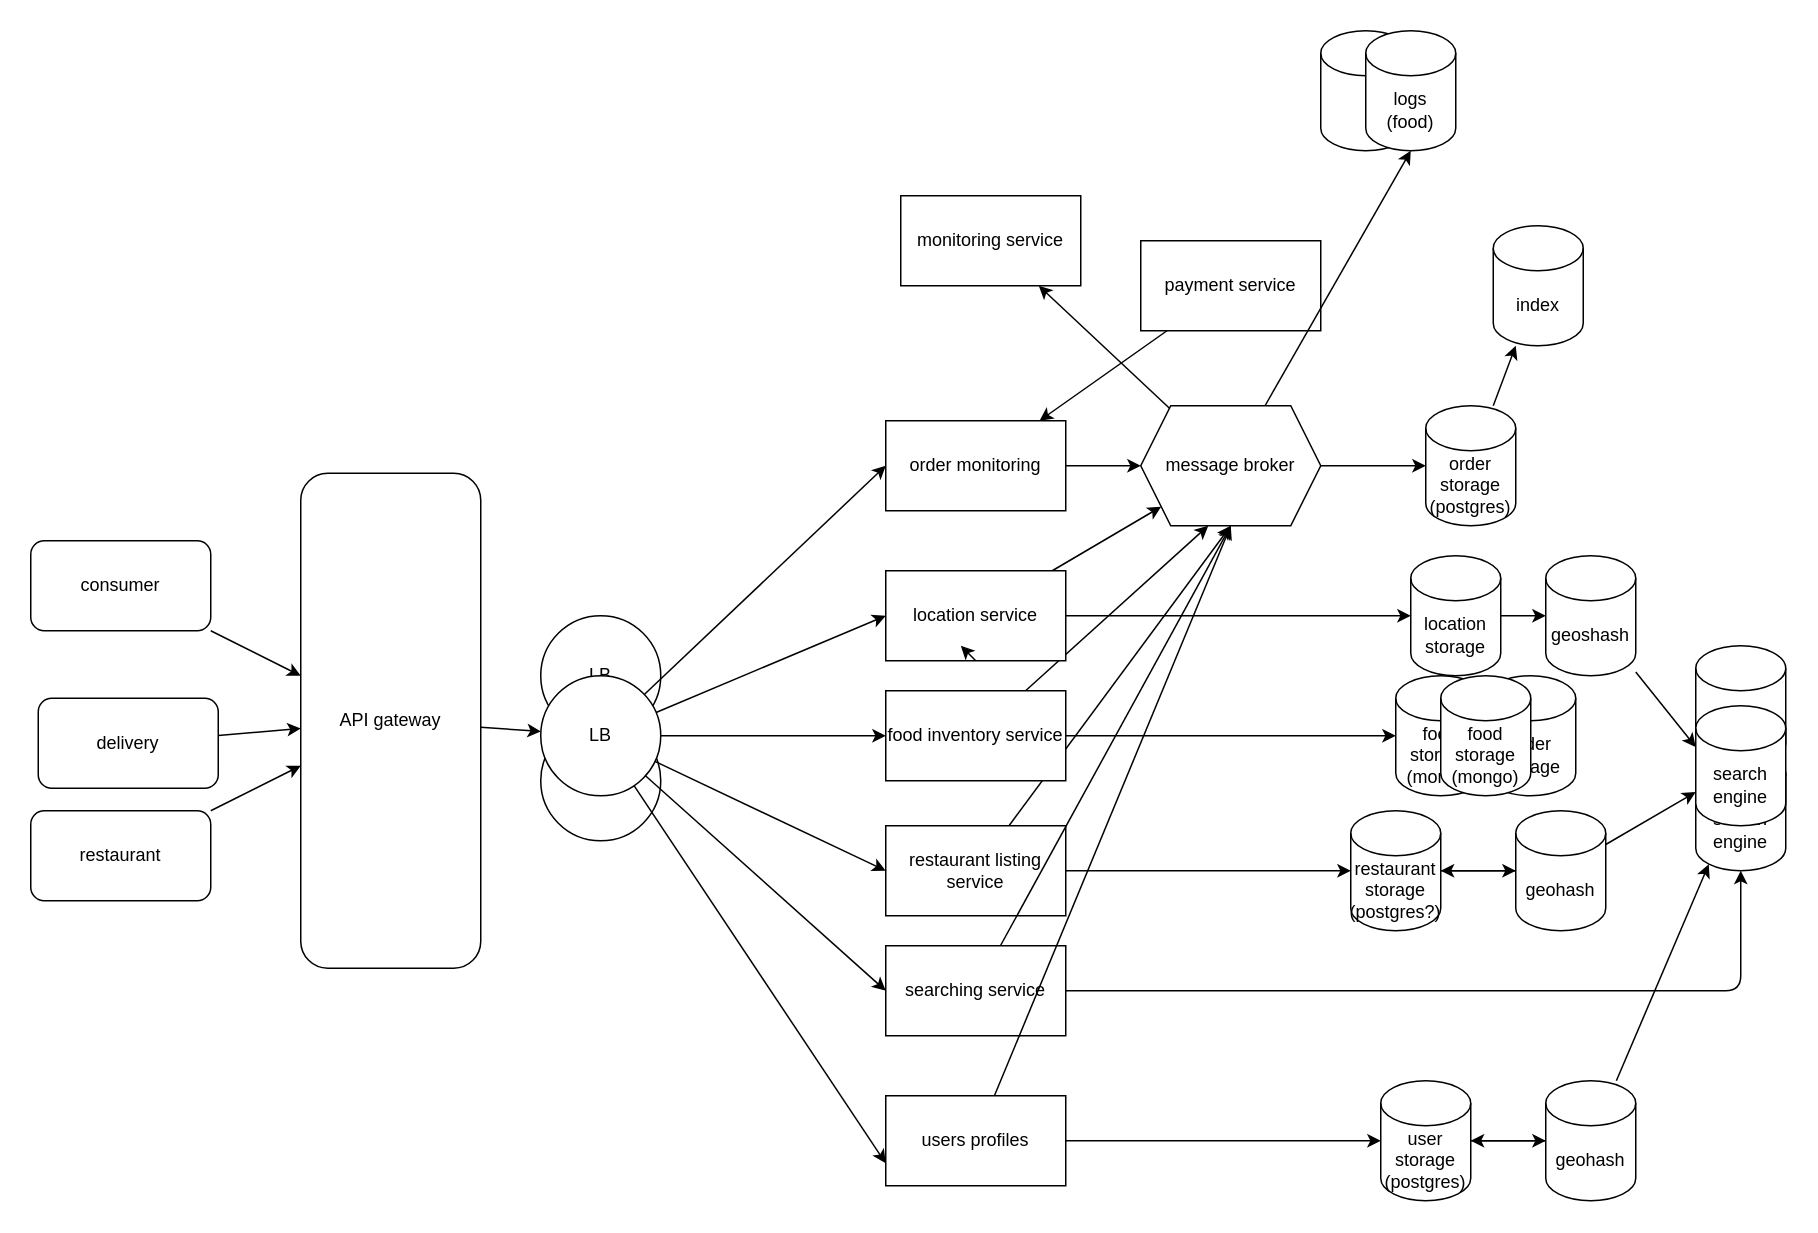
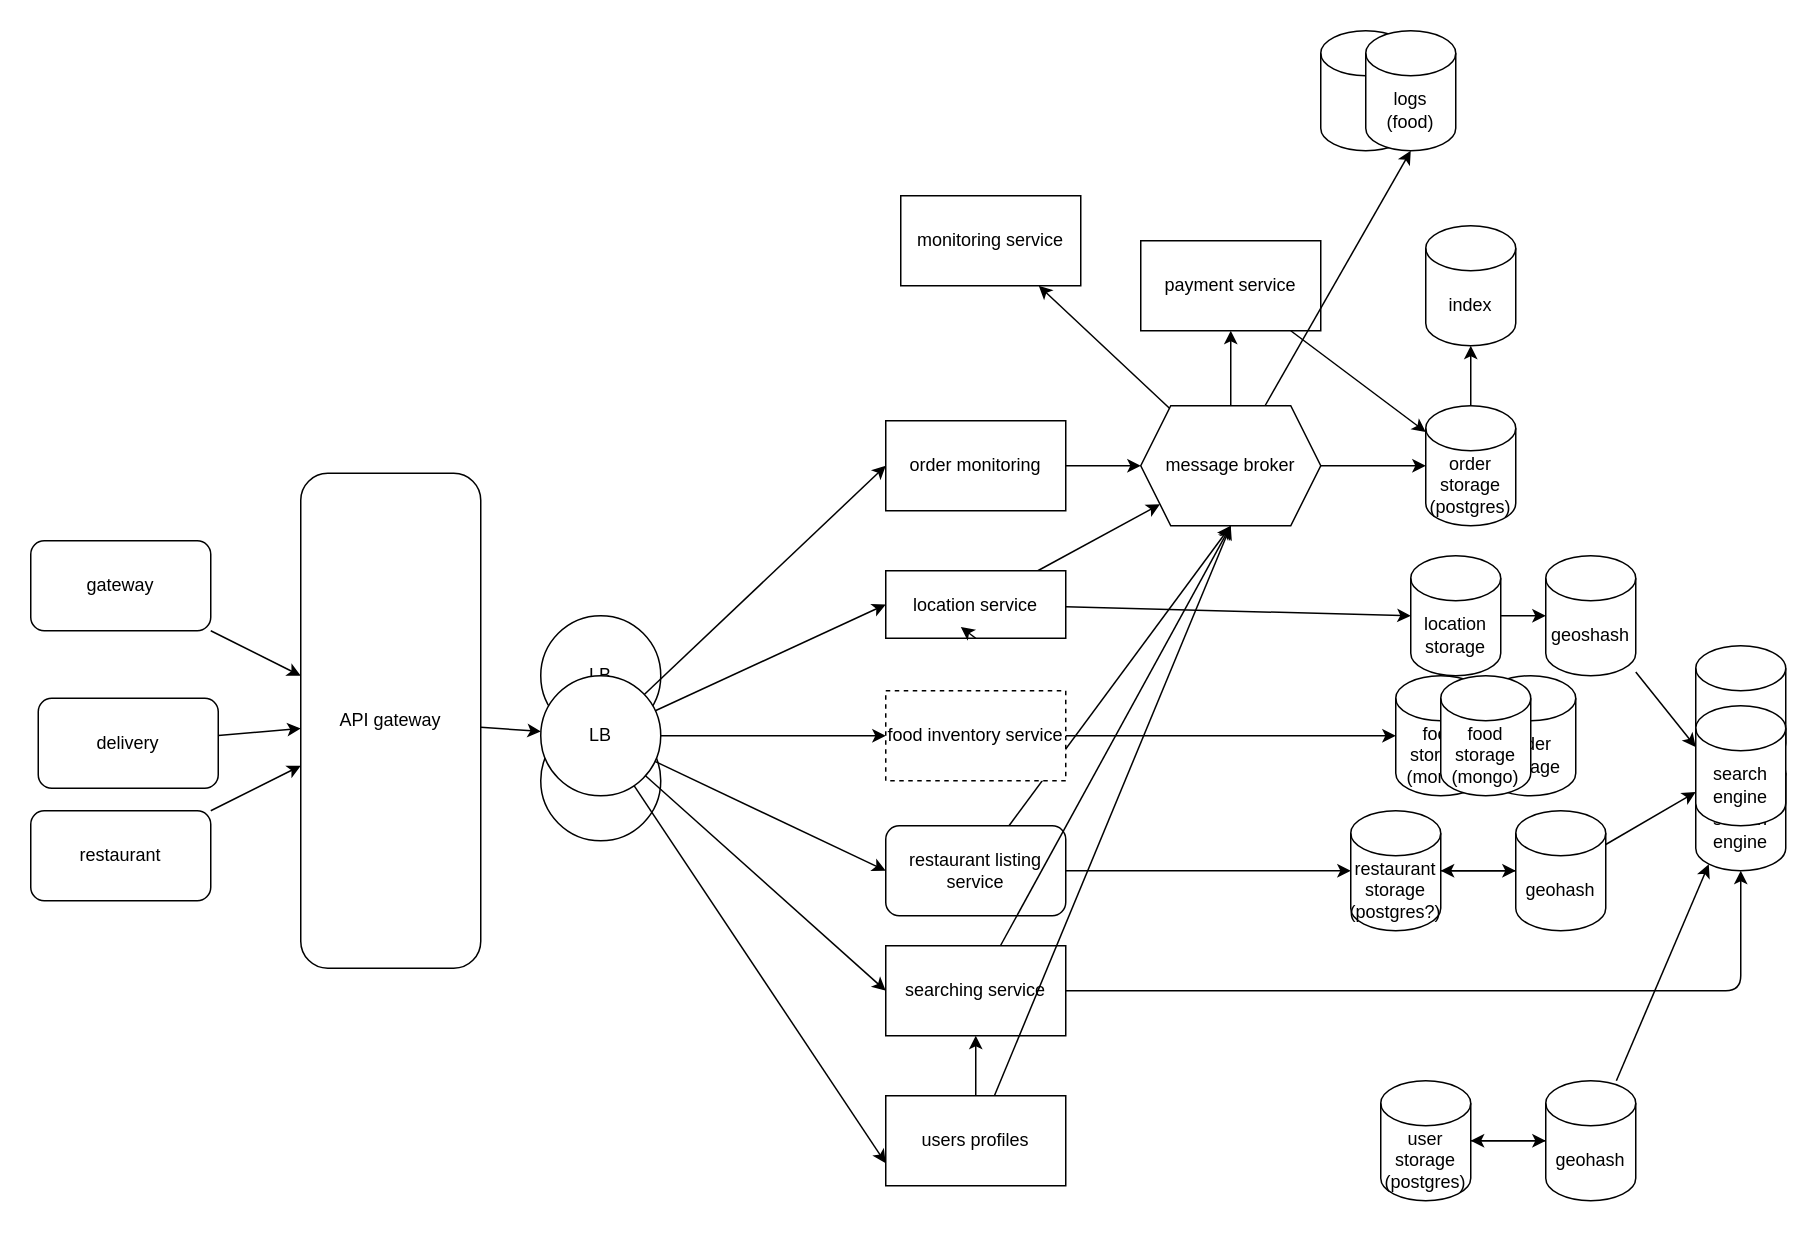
  <mxCell id="0" />
  <mxCell id="1" parent="0" />
  <mxCell id="2" value="" style="edgeStyle=none;html=1;" edge="1" parent="1" source="4" target="6"><mxGeometry relative="1" as="geometry" /></mxCell>
  <mxCell id="3" style="edgeStyle=none;html=1;" edge="1" parent="1" source="4" target="33"><mxGeometry relative="1" as="geometry" /></mxCell>
  <mxCell id="4" value="geohash" style="shape=cylinder3;whiteSpace=wrap;html=1;boundedLbl=1;backgroundOutline=1;size=15;fontStyle=0" vertex="1" parent="1"><mxGeometry x="1010" y="540" width="60" height="80" as="geometry" /></mxCell>
  <mxCell id="5" value="" style="edgeStyle=none;html=1;" edge="1" parent="1" source="6" target="4"><mxGeometry relative="1" as="geometry" /></mxCell>
  <mxCell id="6" value="restaurant storage&lt;br&gt;(postgres?)" style="shape=cylinder3;whiteSpace=wrap;html=1;boundedLbl=1;backgroundOutline=1;size=15;fontStyle=0" vertex="1" parent="1"><mxGeometry x="900" y="540" width="60" height="80" as="geometry" /></mxCell>
  <mxCell id="7" value="search engine" style="shape=cylinder3;whiteSpace=wrap;html=1;boundedLbl=1;backgroundOutline=1;size=15;" vertex="1" parent="1"><mxGeometry x="1130" y="500" width="60" height="80" as="geometry" /></mxCell>
  <mxCell id="8" value="search engine" style="shape=cylinder3;whiteSpace=wrap;html=1;boundedLbl=1;backgroundOutline=1;size=15;" vertex="1" parent="1"><mxGeometry x="1130" y="430" width="60" height="80" as="geometry" /></mxCell>
  <mxCell id="9" value="food storage&lt;br&gt;(mongo)" style="shape=cylinder3;whiteSpace=wrap;html=1;boundedLbl=1;backgroundOutline=1;size=15;" vertex="1" parent="1"><mxGeometry x="930" y="450" width="60" height="80" as="geometry" /></mxCell>
  <mxCell id="10" value="order storage" style="shape=cylinder3;whiteSpace=wrap;html=1;boundedLbl=1;backgroundOutline=1;size=15;fontStyle=0" vertex="1" parent="1"><mxGeometry x="990" y="450" width="60" height="80" as="geometry" /></mxCell>
  <mxCell id="11" value="LB" style="ellipse;whiteSpace=wrap;html=1;aspect=fixed;" vertex="1" parent="1"><mxGeometry x="360" y="480" width="80" height="80" as="geometry" /></mxCell>
  <mxCell id="12" value="LB" style="ellipse;whiteSpace=wrap;html=1;aspect=fixed;" vertex="1" parent="1"><mxGeometry x="360" y="410" width="80" height="80" as="geometry" /></mxCell>
  <mxCell id="13" value="" style="edgeStyle=none;html=1;" edge="1" parent="1" source="14" target="20"><mxGeometry relative="1" as="geometry" /></mxCell>
- <mxCell id="14" value="consumer" style="rounded=1;whiteSpace=wrap;html=1;" vertex="1" parent="1"><mxGeometry x="20" y="360" width="120" height="60" as="geometry" /></mxCell>
+ <mxCell id="14" value="gateway" style="rounded=1;whiteSpace=wrap;html=1;" vertex="1" parent="1"><mxGeometry x="20" y="360" width="120" height="60" as="geometry" /></mxCell>
  <mxCell id="15" value="" style="edgeStyle=none;html=1;" edge="1" parent="1" source="16" target="20"><mxGeometry relative="1" as="geometry" /></mxCell>
  <mxCell id="16" value="delivery" style="rounded=1;whiteSpace=wrap;html=1;" vertex="1" parent="1"><mxGeometry x="25" y="465" width="120" height="60" as="geometry" /></mxCell>
  <mxCell id="17" value="" style="edgeStyle=none;html=1;" edge="1" parent="1" source="18" target="20"><mxGeometry relative="1" as="geometry" /></mxCell>
  <mxCell id="18" value="restaurant" style="rounded=1;whiteSpace=wrap;html=1;" vertex="1" parent="1"><mxGeometry x="20" y="540" width="120" height="60" as="geometry" /></mxCell>
  <mxCell id="19" value="" style="edgeStyle=none;html=1;" edge="1" parent="1" source="20" target="49"><mxGeometry relative="1" as="geometry" /></mxCell>
  <mxCell id="20" value="API gateway" style="rounded=1;whiteSpace=wrap;html=1;" vertex="1" parent="1"><mxGeometry x="200" y="315" width="120" height="330" as="geometry" /></mxCell>
  <mxCell id="21" style="edgeStyle=none;html=1;entryX=0;entryY=0.5;entryDx=0;entryDy=0;entryPerimeter=0;" edge="1" parent="1" source="23" target="6"><mxGeometry relative="1" as="geometry" /></mxCell>
  <mxCell id="22" style="edgeStyle=none;html=1;entryX=0.5;entryY=1;entryDx=0;entryDy=0;" edge="1" parent="1" source="23" target="54"><mxGeometry relative="1" as="geometry" /></mxCell>
- <mxCell id="23" value="restaurant listing service" style="rounded=0;whiteSpace=wrap;html=1;" vertex="1" parent="1"><mxGeometry x="590" y="550" width="120" height="60" as="geometry" /></mxCell>
+ <mxCell id="23" value="restaurant listing service" style="whiteSpace=wrap;html=1;rounded=1;" vertex="1" parent="1"><mxGeometry x="590" y="550" width="120" height="60" as="geometry" /></mxCell>
  <mxCell id="24" style="edgeStyle=none;html=1;" edge="1" parent="1" source="26" target="9"><mxGeometry relative="1" as="geometry" /></mxCell>
- <mxCell id="25" style="edgeStyle=none;html=1;entryX=0.375;entryY=1;entryDx=0;entryDy=0;" edge="1" parent="1" source="26" target="54"><mxGeometry relative="1" as="geometry" /></mxCell>
- <mxCell id="26" value="food inventory service" style="rounded=0;whiteSpace=wrap;html=1;" vertex="1" parent="1"><mxGeometry x="590" y="460" width="120" height="60" as="geometry" /></mxCell>
+ <mxCell id="26" value="food inventory service" style="rounded=0;whiteSpace=wrap;html=1;dashed=1;" vertex="1" parent="1"><mxGeometry x="590" y="460" width="120" height="60" as="geometry" /></mxCell>
  <mxCell id="27" value="food storage&lt;br&gt;(mongo)" style="shape=cylinder3;whiteSpace=wrap;html=1;boundedLbl=1;backgroundOutline=1;size=15;" vertex="1" parent="1"><mxGeometry x="960" y="450" width="60" height="80" as="geometry" /></mxCell>
  <mxCell id="28" style="edgeStyle=none;html=1;entryX=0;entryY=0.5;entryDx=0;entryDy=0;entryPerimeter=0;" edge="1" parent="1" source="30" target="32"><mxGeometry relative="1" as="geometry" /></mxCell>
  <mxCell id="29" style="edgeStyle=none;html=1;" edge="1" parent="1" source="30" target="54"><mxGeometry relative="1" as="geometry" /></mxCell>
- <mxCell id="30" value="location service" style="rounded=0;whiteSpace=wrap;html=1;" vertex="1" parent="1"><mxGeometry x="590" y="380" width="120" height="60" as="geometry" /></mxCell>
+ <mxCell id="30" value="location service" style="rounded=0;whiteSpace=wrap;html=1;" vertex="1" parent="1"><mxGeometry x="590" y="380" width="120" height="45" as="geometry" /></mxCell>
  <mxCell id="31" value="" style="edgeStyle=none;html=1;" edge="1" parent="1" source="32" target="57"><mxGeometry relative="1" as="geometry" /></mxCell>
  <mxCell id="32" value="location storage" style="shape=cylinder3;whiteSpace=wrap;html=1;boundedLbl=1;backgroundOutline=1;size=15;" vertex="1" parent="1"><mxGeometry x="940" y="370" width="60" height="80" as="geometry" /></mxCell>
  <mxCell id="33" value="search engine" style="shape=cylinder3;whiteSpace=wrap;html=1;boundedLbl=1;backgroundOutline=1;size=15;" vertex="1" parent="1"><mxGeometry x="1130" y="470" width="60" height="80" as="geometry" /></mxCell>
  <mxCell id="34" style="edgeStyle=none;html=1;entryX=0.5;entryY=1;entryDx=0;entryDy=0;entryPerimeter=0;" edge="1" parent="1" source="36" target="7"><mxGeometry relative="1" as="geometry"><mxPoint x="1350" y="660" as="targetPoint" /><Array as="points"><mxPoint x="1160" y="660" /></Array></mxGeometry></mxCell>
  <mxCell id="35" style="edgeStyle=none;html=1;entryX=0.5;entryY=1;entryDx=0;entryDy=0;" edge="1" parent="1" source="36" target="54"><mxGeometry relative="1" as="geometry" /></mxCell>
  <mxCell id="36" value="searching service" style="rounded=0;whiteSpace=wrap;html=1;" vertex="1" parent="1"><mxGeometry x="590" y="630" width="120" height="60" as="geometry" /></mxCell>
  <mxCell id="37" value="" style="edgeStyle=none;html=1;" edge="1" parent="1" source="38" target="54"><mxGeometry relative="1" as="geometry" /></mxCell>
  <mxCell id="38" value="order monitoring" style="rounded=0;whiteSpace=wrap;html=1;" vertex="1" parent="1"><mxGeometry x="590" y="280" width="120" height="60" as="geometry" /></mxCell>
- <mxCell id="39" style="edgeStyle=none;html=1;" edge="1" parent="1" source="40" target="38"><mxGeometry relative="1" as="geometry" /></mxCell>
+ <mxCell id="39" style="edgeStyle=none;html=1;" edge="1" parent="1" source="40" target="42"><mxGeometry relative="1" as="geometry" /></mxCell>
  <mxCell id="40" value="payment service" style="rounded=0;whiteSpace=wrap;html=1;" vertex="1" parent="1"><mxGeometry x="760" y="160" width="120" height="60" as="geometry" /></mxCell>
  <mxCell id="41" value="" style="edgeStyle=none;html=1;" edge="1" parent="1" source="42" target="55"><mxGeometry relative="1" as="geometry" /></mxCell>
  <mxCell id="42" value="order storage&lt;br&gt;(postgres)" style="shape=cylinder3;whiteSpace=wrap;html=1;boundedLbl=1;backgroundOutline=1;size=15;" vertex="1" parent="1"><mxGeometry x="950" y="270" width="60" height="80" as="geometry" /></mxCell>
  <mxCell id="43" style="edgeStyle=none;html=1;entryX=0;entryY=0.5;entryDx=0;entryDy=0;" edge="1" parent="1" source="49" target="30"><mxGeometry relative="1" as="geometry" /></mxCell>
  <mxCell id="44" style="edgeStyle=none;html=1;entryX=0;entryY=0.5;entryDx=0;entryDy=0;" edge="1" parent="1" source="49" target="23"><mxGeometry relative="1" as="geometry" /></mxCell>
  <mxCell id="45" style="edgeStyle=none;html=1;entryX=0;entryY=0.5;entryDx=0;entryDy=0;" edge="1" parent="1" source="49" target="36"><mxGeometry relative="1" as="geometry" /></mxCell>
  <mxCell id="46" style="edgeStyle=none;html=1;entryX=0;entryY=0.5;entryDx=0;entryDy=0;" edge="1" parent="1" source="49" target="38"><mxGeometry relative="1" as="geometry" /></mxCell>
  <mxCell id="47" style="edgeStyle=none;html=1;entryX=0;entryY=0.5;entryDx=0;entryDy=0;" edge="1" parent="1" source="49" target="26"><mxGeometry relative="1" as="geometry" /></mxCell>
  <mxCell id="48" style="edgeStyle=none;html=1;entryX=0;entryY=0.75;entryDx=0;entryDy=0;" edge="1" parent="1" source="49" target="60"><mxGeometry relative="1" as="geometry" /></mxCell>
  <mxCell id="49" value="LB" style="ellipse;whiteSpace=wrap;html=1;aspect=fixed;" vertex="1" parent="1"><mxGeometry x="360" y="450" width="80" height="80" as="geometry" /></mxCell>
+ <mxCell id="50" value="" style="edgeStyle=none;html=1;" edge="1" parent="1" source="54" target="40"><mxGeometry relative="1" as="geometry" /></mxCell>
  <mxCell id="51" value="" style="edgeStyle=none;html=1;" edge="1" parent="1" source="54" target="42"><mxGeometry relative="1" as="geometry" /></mxCell>
  <mxCell id="52" style="edgeStyle=none;html=1;entryX=0.5;entryY=1;entryDx=0;entryDy=0;entryPerimeter=0;" edge="1" parent="1" source="54" target="68"><mxGeometry relative="1" as="geometry" /></mxCell>
  <mxCell id="53" style="edgeStyle=none;html=1;" edge="1" parent="1" source="54" target="69"><mxGeometry relative="1" as="geometry" /></mxCell>
  <mxCell id="54" value="message broker" style="shape=hexagon;perimeter=hexagonPerimeter2;whiteSpace=wrap;html=1;fixedSize=1;" vertex="1" parent="1"><mxGeometry x="760" y="270" width="120" height="80" as="geometry" /></mxCell>
- <mxCell id="55" value="index" style="shape=cylinder3;whiteSpace=wrap;html=1;boundedLbl=1;backgroundOutline=1;size=15;" vertex="1" parent="1"><mxGeometry x="995" y="150" width="60" height="80" as="geometry" /></mxCell>
+ <mxCell id="55" value="index" style="shape=cylinder3;whiteSpace=wrap;html=1;boundedLbl=1;backgroundOutline=1;size=15;" vertex="1" parent="1"><mxGeometry x="950" y="150" width="60" height="80" as="geometry" /></mxCell>
  <mxCell id="56" style="edgeStyle=none;html=1;entryX=0;entryY=0;entryDx=0;entryDy=27.5;entryPerimeter=0;" edge="1" parent="1" source="57" target="33"><mxGeometry relative="1" as="geometry" /></mxCell>
  <mxCell id="57" value="geoshash" style="shape=cylinder3;whiteSpace=wrap;html=1;boundedLbl=1;backgroundOutline=1;size=15;" vertex="1" parent="1"><mxGeometry x="1030" y="370" width="60" height="80" as="geometry" /></mxCell>
- <mxCell id="58" style="edgeStyle=none;html=1;" edge="1" parent="1" source="60" target="65"><mxGeometry relative="1" as="geometry" /></mxCell>
+ <mxCell id="58" style="edgeStyle=none;html=1;" edge="1" parent="1" source="60" target="36"><mxGeometry relative="1" as="geometry" /></mxCell>
  <mxCell id="59" style="edgeStyle=none;html=1;entryX=0.5;entryY=1;entryDx=0;entryDy=0;" edge="1" parent="1" source="60" target="54"><mxGeometry relative="1" as="geometry" /></mxCell>
  <mxCell id="60" value="users profiles" style="rounded=0;whiteSpace=wrap;html=1;" vertex="1" parent="1"><mxGeometry x="590" y="730" width="120" height="60" as="geometry" /></mxCell>
  <mxCell id="61" value="" style="edgeStyle=none;html=1;" edge="1" parent="1" source="63" target="65"><mxGeometry relative="1" as="geometry" /></mxCell>
  <mxCell id="62" style="edgeStyle=none;html=1;entryX=0.145;entryY=1;entryDx=0;entryDy=-4.35;entryPerimeter=0;" edge="1" parent="1" source="63" target="7"><mxGeometry relative="1" as="geometry" /></mxCell>
  <mxCell id="63" value="geohash" style="shape=cylinder3;whiteSpace=wrap;html=1;boundedLbl=1;backgroundOutline=1;size=15;fontStyle=0" vertex="1" parent="1"><mxGeometry x="1030" y="720" width="60" height="80" as="geometry" /></mxCell>
  <mxCell id="64" value="" style="edgeStyle=none;html=1;" edge="1" parent="1" source="65" target="63"><mxGeometry relative="1" as="geometry" /></mxCell>
  <mxCell id="65" value="user storage&lt;br&gt;(postgres)" style="shape=cylinder3;whiteSpace=wrap;html=1;boundedLbl=1;backgroundOutline=1;size=15;fontStyle=0" vertex="1" parent="1"><mxGeometry x="920" y="720" width="60" height="80" as="geometry" /></mxCell>
  <mxCell id="66" style="edgeStyle=none;html=1;exitX=0.5;exitY=1;exitDx=0;exitDy=0;entryX=0.417;entryY=0.833;entryDx=0;entryDy=0;entryPerimeter=0;" edge="1" parent="1" source="30" target="30"><mxGeometry relative="1" as="geometry" /></mxCell>
  <mxCell id="67" value="" style="shape=cylinder3;whiteSpace=wrap;html=1;boundedLbl=1;backgroundOutline=1;size=15;" vertex="1" parent="1"><mxGeometry x="880" y="20" width="60" height="80" as="geometry" /></mxCell>
  <mxCell id="68" value="logs&lt;br&gt;(food)" style="shape=cylinder3;whiteSpace=wrap;html=1;boundedLbl=1;backgroundOutline=1;size=15;" vertex="1" parent="1"><mxGeometry x="910" y="20" width="60" height="80" as="geometry" /></mxCell>
  <mxCell id="69" value="monitoring service" style="rounded=0;whiteSpace=wrap;html=1;" vertex="1" parent="1"><mxGeometry x="600" y="130" width="120" height="60" as="geometry" /></mxCell>
